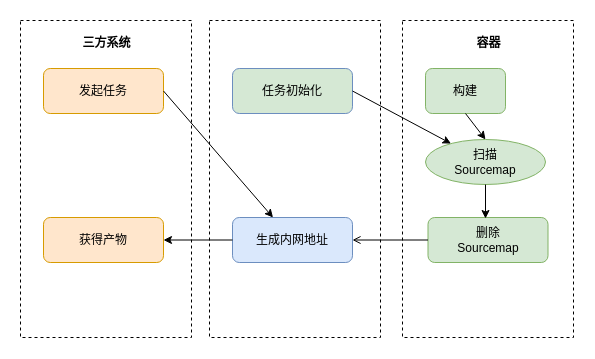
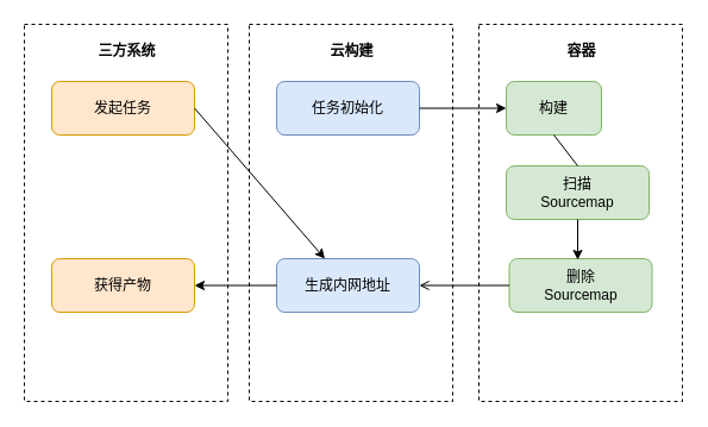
  <mxCell id="0" />
  <mxCell id="1" parent="0" />
  <mxCell id="2" value="" style="rounded=0;whiteSpace=wrap;html=1;dashed=1;" vertex="1" parent="1"><mxGeometry x="20" y="20" width="171" height="317" as="geometry" /></mxCell>
  <mxCell id="3" value="发起任务" style="rounded=1;whiteSpace=wrap;html=1;fillColor=#ffe6cc;strokeColor=#d79b00;" vertex="1" parent="1"><mxGeometry x="43" y="68" width="120" height="45" as="geometry" /></mxCell>
  <mxCell id="4" value="获得产物" style="rounded=1;whiteSpace=wrap;html=1;fillColor=#ffe6cc;strokeColor=#d79b00;" vertex="1" parent="1"><mxGeometry x="43" y="217" width="120" height="45" as="geometry" /></mxCell>
  <mxCell id="5" value="&lt;b&gt;三方系统&lt;/b&gt;" style="text;html=1;align=center;verticalAlign=middle;resizable=0;points=[];autosize=1;strokeColor=none;fillColor=none;" vertex="1" parent="1"><mxGeometry x="76.5" y="34" width="58" height="18" as="geometry" /></mxCell>
  <mxCell id="6" value="" style="rounded=0;whiteSpace=wrap;html=1;dashed=1;" vertex="1" parent="1"><mxGeometry x="209" y="20" width="171" height="317" as="geometry" /></mxCell>
- <mxCell id="7" value="任务初始化" style="rounded=1;whiteSpace=wrap;html=1;fillColor=#d5e8d4;strokeColor=#6c8ebf;" vertex="1" parent="1"><mxGeometry x="232" y="68" width="120" height="45" as="geometry" /></mxCell>
+ <mxCell id="7" value="任务初始化" style="rounded=1;whiteSpace=wrap;html=1;fillColor=#dae8fc;strokeColor=#6c8ebf;" vertex="1" parent="1"><mxGeometry x="232" y="68" width="120" height="45" as="geometry" /></mxCell>
  <mxCell id="8" value="生成内网地址" style="rounded=1;whiteSpace=wrap;html=1;fillColor=#dae8fc;strokeColor=#6c8ebf;" vertex="1" parent="1"><mxGeometry x="232" y="217" width="120" height="45" as="geometry" /></mxCell>
+ <mxCell id="9" value="&lt;b&gt;云构建&lt;/b&gt;" style="text;html=1;align=center;verticalAlign=middle;resizable=0;points=[];autosize=1;strokeColor=none;fillColor=none;" vertex="1" parent="1"><mxGeometry x="271.5" y="34" width="46" height="18" as="geometry" /></mxCell>
  <mxCell id="10" value="" style="rounded=0;whiteSpace=wrap;html=1;dashed=1;" vertex="1" parent="1"><mxGeometry x="402" y="20" width="171" height="317" as="geometry" /></mxCell>
  <mxCell id="11" value="构建" style="rounded=1;whiteSpace=wrap;html=1;fillColor=#d5e8d4;strokeColor=#82b366;" vertex="1" parent="1"><mxGeometry x="425" y="68" width="80" height="45" as="geometry" /></mxCell>
- <mxCell id="12" value="扫描&lt;br&gt;Sourcemap" style="ellipse;whiteSpace=wrap;html=1;fillColor=#d5e8d4;strokeColor=#82b366;" vertex="1" parent="1"><mxGeometry x="425" y="139" width="120" height="45" as="geometry" /></mxCell>
+ <mxCell id="12" value="扫描&lt;br&gt;Sourcemap" style="rounded=1;whiteSpace=wrap;html=1;fillColor=#d5e8d4;strokeColor=#82b366;" vertex="1" parent="1"><mxGeometry x="425" y="139" width="120" height="45" as="geometry" /></mxCell>
  <mxCell id="13" value="&lt;b&gt;容器&lt;/b&gt;" style="text;html=1;align=center;verticalAlign=middle;resizable=0;points=[];autosize=1;strokeColor=none;fillColor=none;" vertex="1" parent="1"><mxGeometry x="470.5" y="34" width="34" height="18" as="geometry" /></mxCell>
  <mxCell id="14" value="" style="endArrow=classic;html=1;rounded=0;exitX=1;exitY=0.5;exitDx=0;exitDy=0;" edge="1" parent="1" source="3" target="8"><mxGeometry width="50" height="50" relative="1" as="geometry"><mxPoint x="334" y="239" as="sourcePoint" /><mxPoint x="384" y="189" as="targetPoint" /></mxGeometry></mxCell>
- <mxCell id="15" value="" style="endArrow=classic;html=1;rounded=0;exitX=1;exitY=0.5;exitDx=0;exitDy=0;" edge="1" parent="1" source="7" target="12"><mxGeometry width="50" height="50" relative="1" as="geometry"><mxPoint x="334" y="239" as="sourcePoint" /><mxPoint x="384" y="189" as="targetPoint" /></mxGeometry></mxCell>
- <mxCell id="16" value="" style="endArrow=classic;html=1;rounded=0;exitX=0.5;exitY=1;exitDx=0;exitDy=0;entryX=0.5;entryY=0;entryDx=0;entryDy=0;" edge="1" parent="1" source="11" target="12"><mxGeometry width="50" height="50" relative="1" as="geometry"><mxPoint x="334" y="233" as="sourcePoint" /><mxPoint x="384" y="183" as="targetPoint" /></mxGeometry></mxCell>
+ <mxCell id="15" value="" style="endArrow=classic;html=1;rounded=0;exitX=1;exitY=0.5;exitDx=0;exitDy=0;entryX=0;entryY=0.5;entryDx=0;entryDy=0;" edge="1" parent="1" source="7" target="11"><mxGeometry width="50" height="50" relative="1" as="geometry"><mxPoint x="334" y="239" as="sourcePoint" /><mxPoint x="384" y="189" as="targetPoint" /></mxGeometry></mxCell>
+ <mxCell id="16" value="" style="endArrow=none;html=1;rounded=0;exitX=0.5;exitY=1;exitDx=0;exitDy=0;entryX=0.5;entryY=0;entryDx=0;entryDy=0;" edge="1" parent="1" source="11" target="12"><mxGeometry width="50" height="50" relative="1" as="geometry"><mxPoint x="334" y="233" as="sourcePoint" /><mxPoint x="384" y="183" as="targetPoint" /></mxGeometry></mxCell>
  <mxCell id="17" value="删除&lt;br&gt;Sourcemap" style="rounded=1;whiteSpace=wrap;html=1;fillColor=#d5e8d4;strokeColor=#82b366;" vertex="1" parent="1"><mxGeometry x="427.5" y="217" width="120" height="45" as="geometry" /></mxCell>
  <mxCell id="18" value="" style="endArrow=classic;html=1;rounded=0;exitX=0.5;exitY=1;exitDx=0;exitDy=0;" edge="1" parent="1" source="12"><mxGeometry width="50" height="50" relative="1" as="geometry"><mxPoint x="334" y="233" as="sourcePoint" /><mxPoint x="485" y="218" as="targetPoint" /></mxGeometry></mxCell>
  <mxCell id="19" value="" style="endArrow=classic;html=1;rounded=0;exitX=0;exitY=0.5;exitDx=0;exitDy=0;entryX=1;entryY=0.5;entryDx=0;entryDy=0;" edge="1" parent="1" source="8" target="4"><mxGeometry width="50" height="50" relative="1" as="geometry"><mxPoint x="334" y="233" as="sourcePoint" /><mxPoint x="384" y="183" as="targetPoint" /></mxGeometry></mxCell>
  <mxCell id="20" value="" style="endArrow=open;html=1;rounded=0;exitX=0;exitY=0.5;exitDx=0;exitDy=0;entryX=1;entryY=0.5;entryDx=0;entryDy=0;" edge="1" parent="1" source="17" target="8"><mxGeometry width="50" height="50" relative="1" as="geometry"><mxPoint x="334" y="233" as="sourcePoint" /><mxPoint x="384" y="183" as="targetPoint" /></mxGeometry></mxCell>
